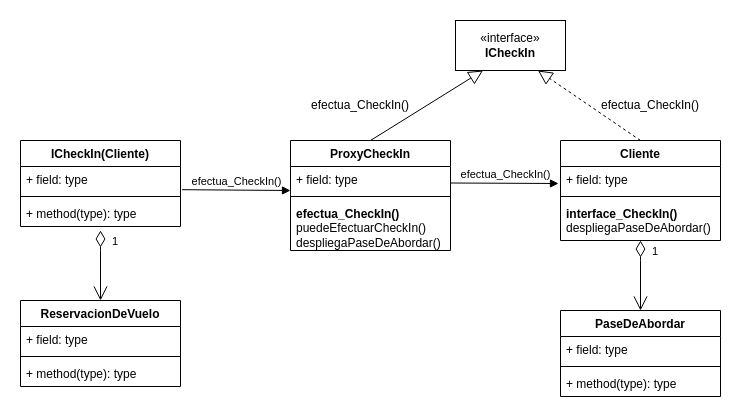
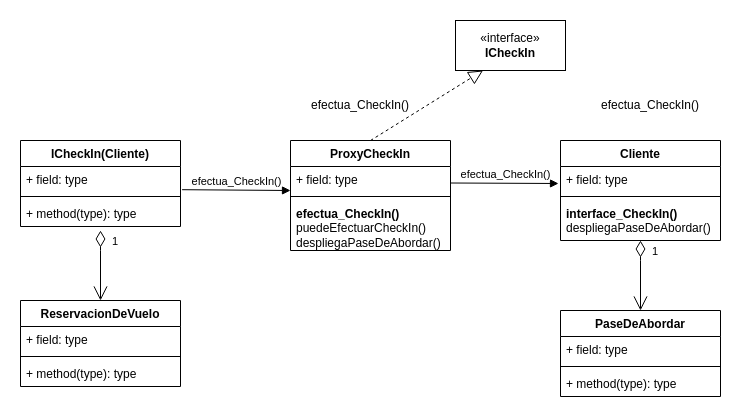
  <mxCell id="0" />
  <mxCell id="1" parent="0" />
  <mxCell id="2" value="«interface»&lt;br&gt;&lt;b&gt;ICheckIn&lt;/b&gt;" style="html=1;whiteSpace=wrap;" vertex="1" parent="1"><mxGeometry x="455" y="20" width="110" height="50" as="geometry" /></mxCell>
  <mxCell id="3" value="ProxyCheckIn" style="swimlane;fontStyle=1;align=center;verticalAlign=top;childLayout=stackLayout;horizontal=1;startSize=26;horizontalStack=0;resizeParent=1;resizeParentMax=0;resizeLast=0;collapsible=1;marginBottom=0;whiteSpace=wrap;html=1;" vertex="1" parent="1"><mxGeometry x="290" y="140" width="160" height="110" as="geometry" /></mxCell>
  <mxCell id="4" value="+ field: type" style="text;strokeColor=none;fillColor=none;align=left;verticalAlign=top;spacingLeft=4;spacingRight=4;overflow=hidden;rotatable=0;points=[[0,0.5],[1,0.5]];portConstraint=eastwest;whiteSpace=wrap;html=1;" vertex="1" parent="3"><mxGeometry y="26" width="160" height="26" as="geometry" /></mxCell>
  <mxCell id="5" value="" style="line;strokeWidth=1;fillColor=none;align=left;verticalAlign=middle;spacingTop=-1;spacingLeft=3;spacingRight=3;rotatable=0;labelPosition=right;points=[];portConstraint=eastwest;strokeColor=inherit;" vertex="1" parent="3"><mxGeometry y="52" width="160" height="8" as="geometry" /></mxCell>
  <mxCell id="6" value="&lt;b&gt;efectua_CheckIn()&lt;/b&gt;&lt;br&gt;puedeEfectuarCheckIn()&lt;br&gt;despliegaPaseDeAbordar()" style="text;strokeColor=none;fillColor=none;align=left;verticalAlign=top;spacingLeft=4;spacingRight=4;overflow=hidden;rotatable=0;points=[[0,0.5],[1,0.5]];portConstraint=eastwest;whiteSpace=wrap;html=1;" vertex="1" parent="3"><mxGeometry y="60" width="160" height="50" as="geometry" /></mxCell>
  <mxCell id="7" value="Cliente" style="swimlane;fontStyle=1;align=center;verticalAlign=top;childLayout=stackLayout;horizontal=1;startSize=26;horizontalStack=0;resizeParent=1;resizeParentMax=0;resizeLast=0;collapsible=1;marginBottom=0;whiteSpace=wrap;html=1;" vertex="1" parent="1"><mxGeometry x="560" y="140" width="160" height="100" as="geometry" /></mxCell>
  <mxCell id="8" value="+ field: type" style="text;strokeColor=none;fillColor=none;align=left;verticalAlign=top;spacingLeft=4;spacingRight=4;overflow=hidden;rotatable=0;points=[[0,0.5],[1,0.5]];portConstraint=eastwest;whiteSpace=wrap;html=1;" vertex="1" parent="7"><mxGeometry y="26" width="160" height="26" as="geometry" /></mxCell>
  <mxCell id="9" value="" style="line;strokeWidth=1;fillColor=none;align=left;verticalAlign=middle;spacingTop=-1;spacingLeft=3;spacingRight=3;rotatable=0;labelPosition=right;points=[];portConstraint=eastwest;strokeColor=inherit;" vertex="1" parent="7"><mxGeometry y="52" width="160" height="8" as="geometry" /></mxCell>
  <mxCell id="10" value="&lt;b&gt;interface_CheckIn()&lt;/b&gt;&lt;br&gt;despliegaPaseDeAbordar()" style="text;strokeColor=none;fillColor=none;align=left;verticalAlign=top;spacingLeft=4;spacingRight=4;overflow=hidden;rotatable=0;points=[[0,0.5],[1,0.5]];portConstraint=eastwest;whiteSpace=wrap;html=1;" vertex="1" parent="7"><mxGeometry y="60" width="160" height="40" as="geometry" /></mxCell>
- <mxCell id="11" value="" style="endArrow=block;dashed=0;endFill=0;endSize=12;html=1;rounded=0;entryX=0.25;entryY=1;entryDx=0;entryDy=0;exitX=0.5;exitY=0;exitDx=0;exitDy=0;" edge="1" parent="1" source="3" target="2"><mxGeometry width="160" relative="1" as="geometry"><mxPoint x="460" y="160" as="sourcePoint" /><mxPoint x="620" y="160" as="targetPoint" /></mxGeometry></mxCell>
- <mxCell id="12" value="" style="endArrow=block;dashed=1;endFill=0;endSize=12;html=1;rounded=0;entryX=0.75;entryY=1;entryDx=0;entryDy=0;exitX=0.5;exitY=0;exitDx=0;exitDy=0;" edge="1" parent="1" source="7" target="2"><mxGeometry width="160" relative="1" as="geometry"><mxPoint x="460" y="160" as="sourcePoint" /><mxPoint x="620" y="160" as="targetPoint" /></mxGeometry></mxCell>
+ <mxCell id="11" value="" style="endArrow=block;dashed=1;endFill=0;endSize=12;html=1;rounded=0;entryX=0.25;entryY=1;entryDx=0;entryDy=0;exitX=0.5;exitY=0;exitDx=0;exitDy=0;" edge="1" parent="1" source="3" target="2"><mxGeometry width="160" relative="1" as="geometry"><mxPoint x="460" y="160" as="sourcePoint" /><mxPoint x="620" y="160" as="targetPoint" /></mxGeometry></mxCell>
  <mxCell id="13" value="ICheckIn(Cliente)" style="swimlane;fontStyle=1;align=center;verticalAlign=top;childLayout=stackLayout;horizontal=1;startSize=26;horizontalStack=0;resizeParent=1;resizeParentMax=0;resizeLast=0;collapsible=1;marginBottom=0;whiteSpace=wrap;html=1;" vertex="1" parent="1"><mxGeometry x="20" y="140" width="160" height="86" as="geometry" /></mxCell>
  <mxCell id="14" value="+ field: type" style="text;strokeColor=none;fillColor=none;align=left;verticalAlign=top;spacingLeft=4;spacingRight=4;overflow=hidden;rotatable=0;points=[[0,0.5],[1,0.5]];portConstraint=eastwest;whiteSpace=wrap;html=1;" vertex="1" parent="13"><mxGeometry y="26" width="160" height="26" as="geometry" /></mxCell>
  <mxCell id="15" value="" style="line;strokeWidth=1;fillColor=none;align=left;verticalAlign=middle;spacingTop=-1;spacingLeft=3;spacingRight=3;rotatable=0;labelPosition=right;points=[];portConstraint=eastwest;strokeColor=inherit;" vertex="1" parent="13"><mxGeometry y="52" width="160" height="8" as="geometry" /></mxCell>
  <mxCell id="16" value="+ method(type): type" style="text;strokeColor=none;fillColor=none;align=left;verticalAlign=top;spacingLeft=4;spacingRight=4;overflow=hidden;rotatable=0;points=[[0,0.5],[1,0.5]];portConstraint=eastwest;whiteSpace=wrap;html=1;" vertex="1" parent="13"><mxGeometry y="60" width="160" height="26" as="geometry" /></mxCell>
  <mxCell id="17" value="efectua_CheckIn()" style="html=1;verticalAlign=bottom;endArrow=block;edgeStyle=elbowEdgeStyle;elbow=vertical;curved=0;rounded=0;exitX=1.01;exitY=0.892;exitDx=0;exitDy=0;exitPerimeter=0;" edge="1" parent="1" source="14"><mxGeometry width="80" relative="1" as="geometry"><mxPoint x="210" y="190" as="sourcePoint" /><mxPoint x="290" y="190" as="targetPoint" /></mxGeometry></mxCell>
  <mxCell id="18" value="efectua_CheckIn()" style="html=1;verticalAlign=bottom;endArrow=block;edgeStyle=elbowEdgeStyle;elbow=vertical;curved=0;rounded=0;exitX=1.01;exitY=0.892;exitDx=0;exitDy=0;exitPerimeter=0;" edge="1" parent="1"><mxGeometry width="80" relative="1" as="geometry"><mxPoint x="450" y="182.5" as="sourcePoint" /><mxPoint x="558" y="183.5" as="targetPoint" /></mxGeometry></mxCell>
  <mxCell id="19" value="ReservacionDeVuelo" style="swimlane;fontStyle=1;align=center;verticalAlign=top;childLayout=stackLayout;horizontal=1;startSize=26;horizontalStack=0;resizeParent=1;resizeParentMax=0;resizeLast=0;collapsible=1;marginBottom=0;whiteSpace=wrap;html=1;" vertex="1" parent="1"><mxGeometry x="20" y="300" width="160" height="86" as="geometry" /></mxCell>
  <mxCell id="20" value="+ field: type" style="text;strokeColor=none;fillColor=none;align=left;verticalAlign=top;spacingLeft=4;spacingRight=4;overflow=hidden;rotatable=0;points=[[0,0.5],[1,0.5]];portConstraint=eastwest;whiteSpace=wrap;html=1;" vertex="1" parent="19"><mxGeometry y="26" width="160" height="26" as="geometry" /></mxCell>
  <mxCell id="21" value="" style="line;strokeWidth=1;fillColor=none;align=left;verticalAlign=middle;spacingTop=-1;spacingLeft=3;spacingRight=3;rotatable=0;labelPosition=right;points=[];portConstraint=eastwest;strokeColor=inherit;" vertex="1" parent="19"><mxGeometry y="52" width="160" height="8" as="geometry" /></mxCell>
  <mxCell id="22" value="+ method(type): type" style="text;strokeColor=none;fillColor=none;align=left;verticalAlign=top;spacingLeft=4;spacingRight=4;overflow=hidden;rotatable=0;points=[[0,0.5],[1,0.5]];portConstraint=eastwest;whiteSpace=wrap;html=1;" vertex="1" parent="19"><mxGeometry y="60" width="160" height="26" as="geometry" /></mxCell>
  <mxCell id="23" value="1" style="endArrow=open;html=1;endSize=12;startArrow=diamondThin;startSize=14;startFill=0;edgeStyle=orthogonalEdgeStyle;align=left;verticalAlign=bottom;rounded=0;entryX=0.5;entryY=0;entryDx=0;entryDy=0;exitX=0.5;exitY=1.154;exitDx=0;exitDy=0;exitPerimeter=0;" edge="1" parent="1" source="16" target="19"><mxGeometry x="-0.429" y="10" relative="1" as="geometry"><mxPoint x="90" y="249" as="sourcePoint" /><mxPoint x="250" y="249" as="targetPoint" /><Array as="points"><mxPoint x="100" y="250" /><mxPoint x="100" y="250" /></Array><mxPoint as="offset" /></mxGeometry></mxCell>
  <mxCell id="24" value="PaseDeAbordar" style="swimlane;fontStyle=1;align=center;verticalAlign=top;childLayout=stackLayout;horizontal=1;startSize=26;horizontalStack=0;resizeParent=1;resizeParentMax=0;resizeLast=0;collapsible=1;marginBottom=0;whiteSpace=wrap;html=1;" vertex="1" parent="1"><mxGeometry x="560" y="310" width="160" height="86" as="geometry" /></mxCell>
  <mxCell id="25" value="+ field: type" style="text;strokeColor=none;fillColor=none;align=left;verticalAlign=top;spacingLeft=4;spacingRight=4;overflow=hidden;rotatable=0;points=[[0,0.5],[1,0.5]];portConstraint=eastwest;whiteSpace=wrap;html=1;" vertex="1" parent="24"><mxGeometry y="26" width="160" height="26" as="geometry" /></mxCell>
  <mxCell id="26" value="" style="line;strokeWidth=1;fillColor=none;align=left;verticalAlign=middle;spacingTop=-1;spacingLeft=3;spacingRight=3;rotatable=0;labelPosition=right;points=[];portConstraint=eastwest;strokeColor=inherit;" vertex="1" parent="24"><mxGeometry y="52" width="160" height="8" as="geometry" /></mxCell>
  <mxCell id="27" value="+ method(type): type" style="text;strokeColor=none;fillColor=none;align=left;verticalAlign=top;spacingLeft=4;spacingRight=4;overflow=hidden;rotatable=0;points=[[0,0.5],[1,0.5]];portConstraint=eastwest;whiteSpace=wrap;html=1;" vertex="1" parent="24"><mxGeometry y="60" width="160" height="26" as="geometry" /></mxCell>
  <mxCell id="28" value="1" style="endArrow=open;html=1;endSize=12;startArrow=diamondThin;startSize=14;startFill=0;edgeStyle=orthogonalEdgeStyle;align=left;verticalAlign=bottom;rounded=0;entryX=0.5;entryY=0;entryDx=0;entryDy=0;exitX=0.5;exitY=1.154;exitDx=0;exitDy=0;exitPerimeter=0;" edge="1" parent="1" target="24"><mxGeometry x="-0.429" y="10" relative="1" as="geometry"><mxPoint x="640" y="240" as="sourcePoint" /><mxPoint x="790" y="259" as="targetPoint" /><Array as="points"><mxPoint x="640" y="260" /><mxPoint x="640" y="260" /></Array><mxPoint as="offset" /></mxGeometry></mxCell>
  <mxCell id="29" value="efectua_CheckIn()" style="text;html=1;strokeColor=none;fillColor=none;align=center;verticalAlign=middle;whiteSpace=wrap;rounded=0;" vertex="1" parent="1"><mxGeometry x="300" y="90" width="120" height="30" as="geometry" /></mxCell>
  <mxCell id="30" value="efectua_CheckIn()" style="text;html=1;strokeColor=none;fillColor=none;align=center;verticalAlign=middle;whiteSpace=wrap;rounded=0;" vertex="1" parent="1"><mxGeometry x="590" y="90" width="120" height="30" as="geometry" /></mxCell>
